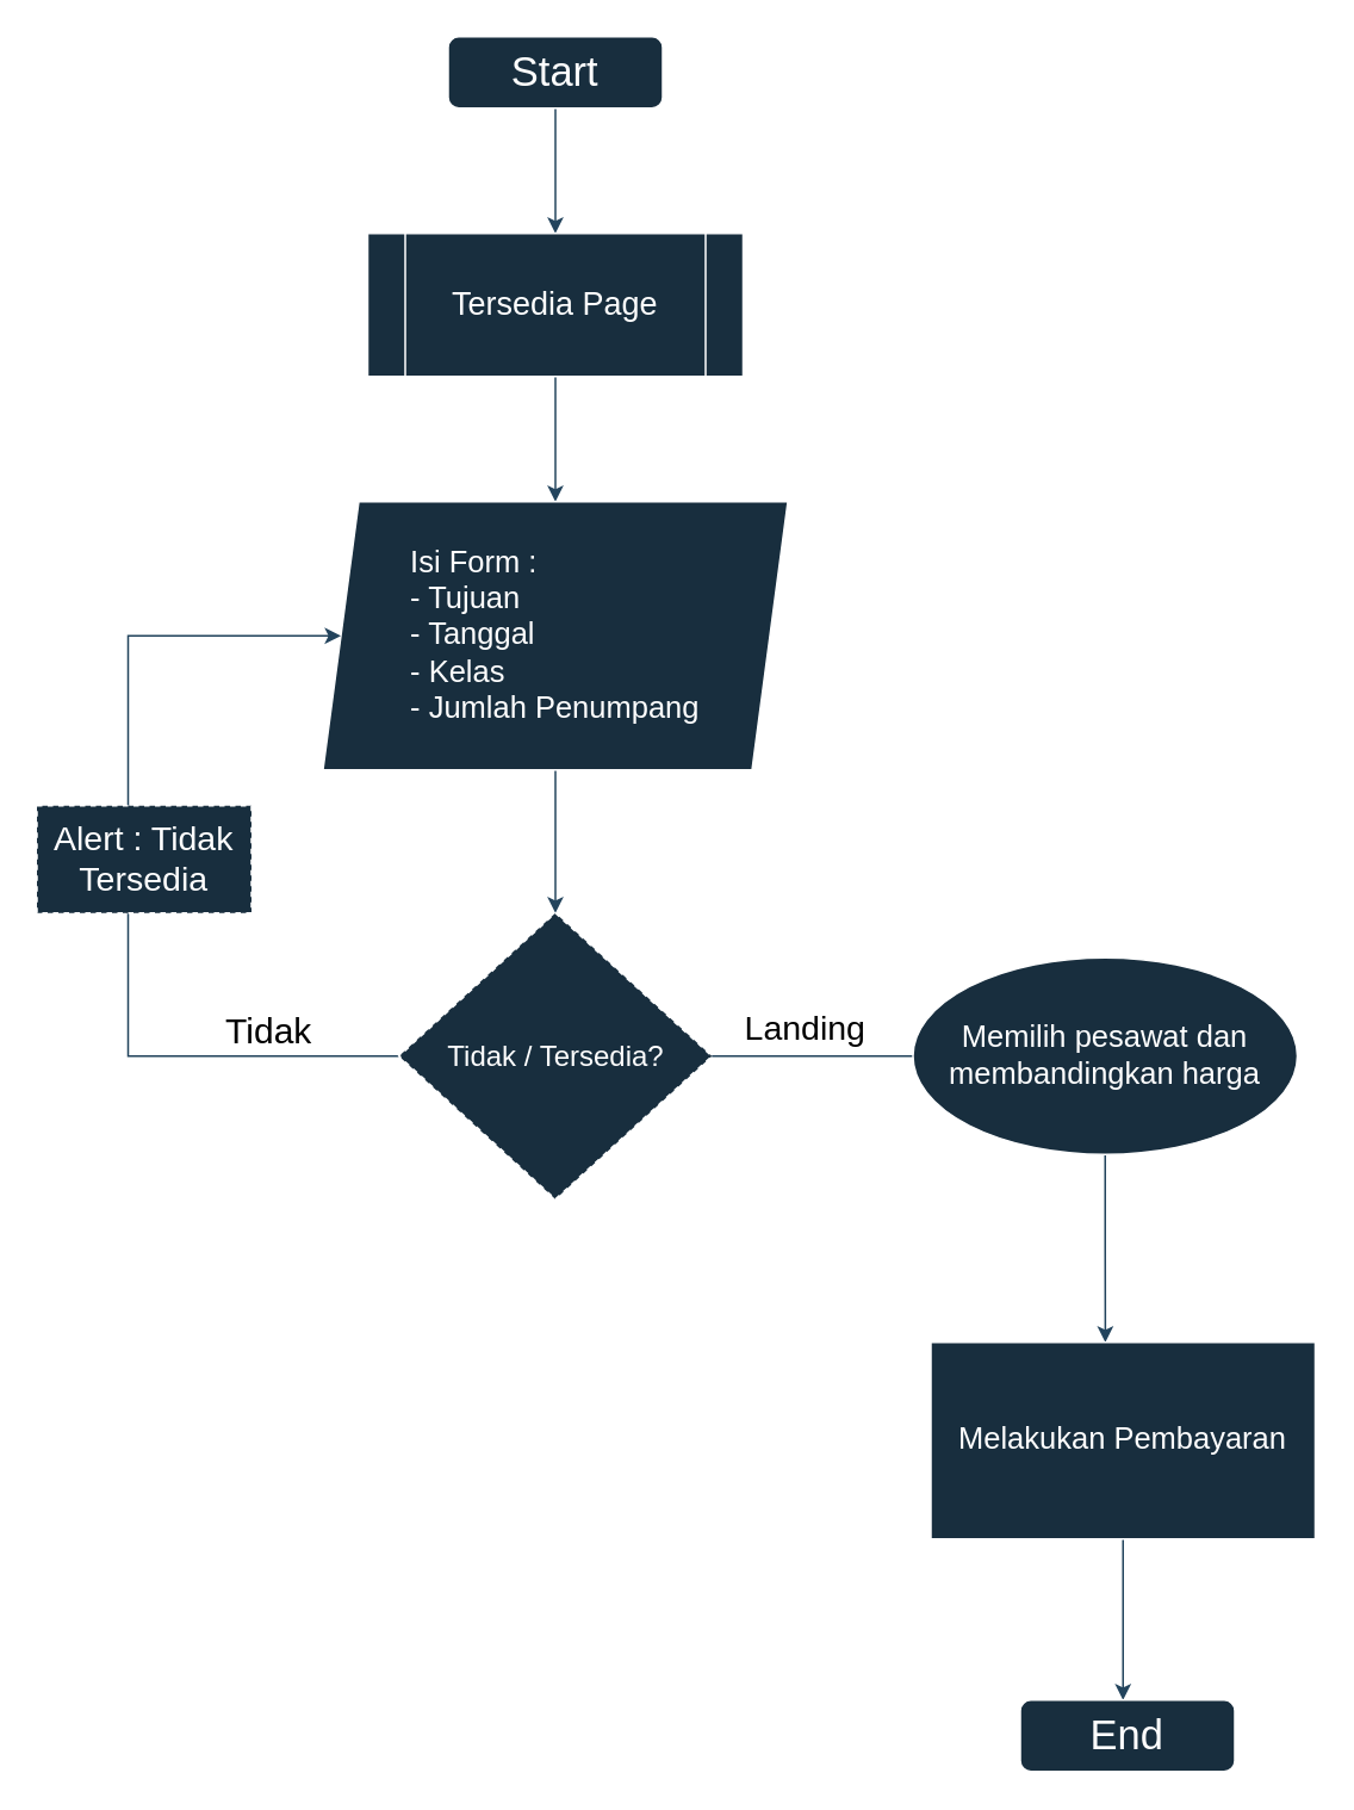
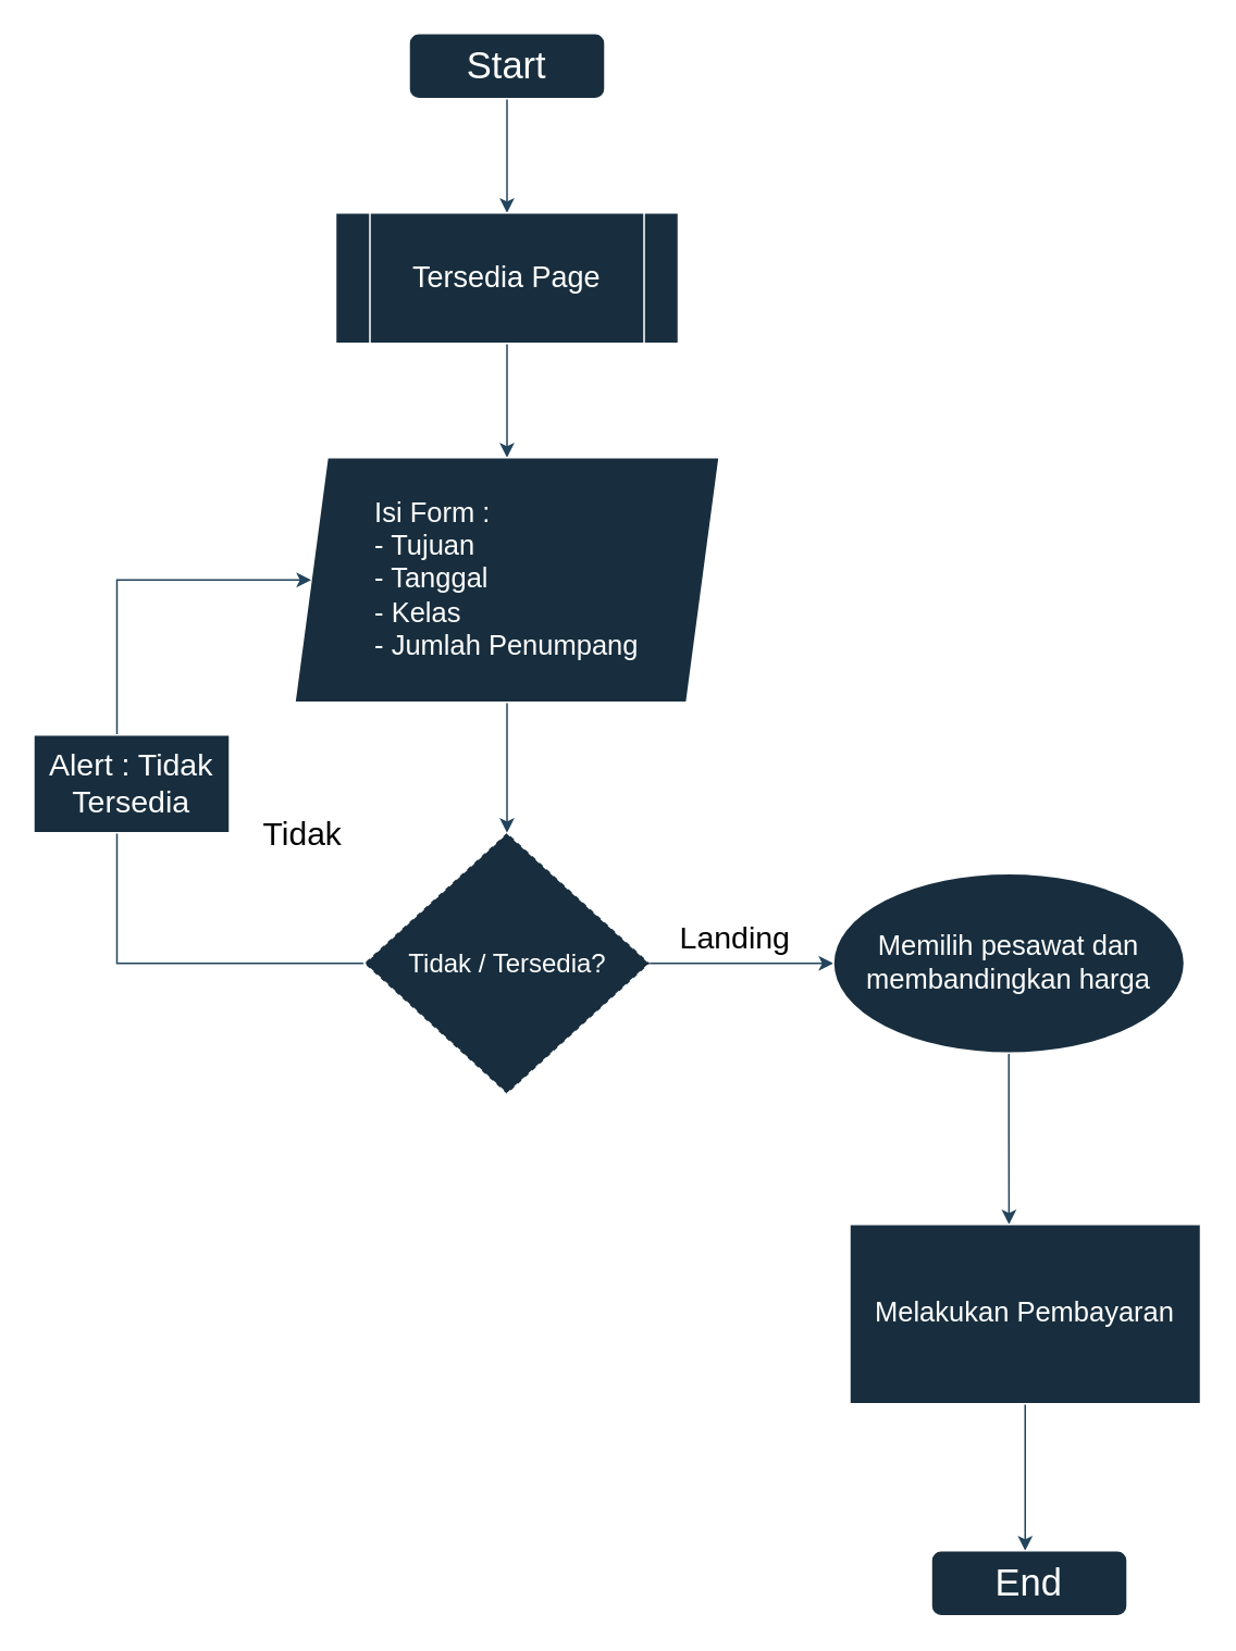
  <mxCell id="0" />
  <mxCell id="1" parent="0" />
  <mxCell id="2" value="" style="edgeStyle=orthogonalEdgeStyle;rounded=0;orthogonalLoop=1;jettySize=auto;html=1;labelBackgroundColor=none;strokeColor=#23445D;fontColor=default;" edge="1" parent="1" source="3"><mxGeometry relative="1" as="geometry"><mxPoint x="310" y="130" as="targetPoint" /></mxGeometry></mxCell>
  <mxCell id="3" value="&lt;font style=&quot;font-size: 23px;&quot;&gt;Start&lt;/font&gt;" style="rounded=1;whiteSpace=wrap;html=1;fontSize=12;glass=0;strokeWidth=1;shadow=0;labelBackgroundColor=none;fillColor=#182E3E;strokeColor=#FFFFFF;fontColor=#FFFFFF;" parent="1" vertex="1"><mxGeometry x="250" y="20" width="120" height="40" as="geometry" /></mxCell>
  <mxCell id="4" value="" style="edgeStyle=orthogonalEdgeStyle;rounded=0;orthogonalLoop=1;jettySize=auto;html=1;labelBackgroundColor=none;strokeColor=#23445D;fontColor=default;" edge="1" parent="1" source="5" target="7"><mxGeometry relative="1" as="geometry" /></mxCell>
  <mxCell id="5" value="&lt;font style=&quot;font-size: 18px;&quot;&gt;Tersedia Page&lt;/font&gt;" style="shape=process;whiteSpace=wrap;html=1;backgroundOutline=1;labelBackgroundColor=none;fillColor=#182E3E;strokeColor=#FFFFFF;fontColor=#FFFFFF;" vertex="1" parent="1"><mxGeometry x="205" y="130" width="210" height="80" as="geometry" /></mxCell>
  <mxCell id="6" value="" style="edgeStyle=orthogonalEdgeStyle;rounded=0;orthogonalLoop=1;jettySize=auto;html=1;labelBackgroundColor=none;strokeColor=#23445D;fontColor=default;" edge="1" parent="1" source="7" target="10"><mxGeometry relative="1" as="geometry" /></mxCell>
  <mxCell id="7" value="&lt;div style=&quot;text-align: left;&quot;&gt;&lt;span style=&quot;font-size: 17px; background-color: initial;&quot;&gt;Isi Form :&lt;/span&gt;&lt;/div&gt;&lt;span style=&quot;font-size: 17px;&quot;&gt;&lt;div style=&quot;text-align: left;&quot;&gt;&lt;span style=&quot;background-color: initial;&quot;&gt;- Tujuan&lt;/span&gt;&lt;/div&gt;&lt;div style=&quot;text-align: left;&quot;&gt;&lt;span style=&quot;background-color: initial;&quot;&gt;- Tanggal&lt;/span&gt;&lt;/div&gt;&lt;div style=&quot;text-align: left;&quot;&gt;&lt;span style=&quot;background-color: initial;&quot;&gt;- Kelas&lt;/span&gt;&lt;/div&gt;&lt;div style=&quot;text-align: left;&quot;&gt;&lt;span style=&quot;background-color: initial;&quot;&gt;- Jumlah Penumpang&lt;/span&gt;&lt;/div&gt;&lt;/span&gt;" style="shape=parallelogram;perimeter=parallelogramPerimeter;whiteSpace=wrap;html=1;fixedSize=1;labelBackgroundColor=none;fillColor=#182E3E;strokeColor=#FFFFFF;fontColor=#FFFFFF;" vertex="1" parent="1"><mxGeometry x="180" y="280" width="260" height="150" as="geometry" /></mxCell>
- <mxCell id="8" value="" style="edgeStyle=orthogonalEdgeStyle;rounded=0;orthogonalLoop=1;jettySize=auto;html=1;labelBackgroundColor=none;strokeColor=#23445D;fontColor=default;endArrow=none;" edge="1" parent="1" source="10" target="12"><mxGeometry relative="1" as="geometry" /></mxCell>
+ <mxCell id="8" value="" style="edgeStyle=orthogonalEdgeStyle;rounded=0;orthogonalLoop=1;jettySize=auto;html=1;labelBackgroundColor=none;strokeColor=#23445D;fontColor=default;" edge="1" parent="1" source="10" target="12"><mxGeometry relative="1" as="geometry" /></mxCell>
  <mxCell id="9" value="" style="edgeStyle=orthogonalEdgeStyle;rounded=0;orthogonalLoop=1;jettySize=auto;html=1;labelBackgroundColor=none;strokeColor=#23445D;fontColor=default;" edge="1" parent="1" source="10" target="7"><mxGeometry relative="1" as="geometry"><mxPoint x="100" y="280" as="targetPoint" /><Array as="points"><mxPoint x="71" y="590" /><mxPoint x="71" y="355" /></Array></mxGeometry></mxCell>
  <mxCell id="10" value="&lt;span style=&quot;font-size: 16px;&quot;&gt;Tidak / Tersedia?&lt;/span&gt;" style="rhombus;whiteSpace=wrap;html=1;labelBackgroundColor=none;fillColor=#182E3E;strokeColor=#FFFFFF;fontColor=#FFFFFF;dashed=1;" vertex="1" parent="1"><mxGeometry x="222.5" y="510" width="175" height="160" as="geometry" /></mxCell>
  <mxCell id="11" value="" style="edgeStyle=orthogonalEdgeStyle;rounded=0;orthogonalLoop=1;jettySize=auto;html=1;labelBackgroundColor=none;strokeColor=#23445D;fontColor=default;" edge="1" parent="1" source="12"><mxGeometry relative="1" as="geometry"><mxPoint x="617.6" y="750" as="targetPoint" /></mxGeometry></mxCell>
  <mxCell id="12" value="&lt;font style=&quot;font-size: 17px;&quot;&gt;Memilih pesawat dan membandingkan harga&lt;/font&gt;" style="ellipse;whiteSpace=wrap;html=1;labelBackgroundColor=none;fillColor=#182E3E;strokeColor=#FFFFFF;fontColor=#FFFFFF;" vertex="1" parent="1"><mxGeometry x="510" y="535" width="215" height="110" as="geometry" /></mxCell>
- <mxCell id="13" value="&lt;font style=&quot;font-size: 19px;&quot;&gt;Alert : Tidak Tersedia&lt;/font&gt;" style="rounded=0;whiteSpace=wrap;html=1;labelBackgroundColor=none;fillColor=#182E3E;strokeColor=#FFFFFF;fontColor=#FFFFFF;dashed=1;" vertex="1" parent="1"><mxGeometry x="20" y="450" width="120" height="60" as="geometry" /></mxCell>
+ <mxCell id="13" value="&lt;font style=&quot;font-size: 19px;&quot;&gt;Alert : Tidak Tersedia&lt;/font&gt;" style="rounded=0;whiteSpace=wrap;html=1;labelBackgroundColor=none;fillColor=#182E3E;strokeColor=#FFFFFF;fontColor=#FFFFFF;" vertex="1" parent="1"><mxGeometry x="20" y="450" width="120" height="60" as="geometry" /></mxCell>
  <mxCell id="14" value="" style="edgeStyle=orthogonalEdgeStyle;rounded=0;orthogonalLoop=1;jettySize=auto;html=1;labelBackgroundColor=none;strokeColor=#23445D;fontColor=default;" edge="1" parent="1" source="15"><mxGeometry relative="1" as="geometry"><mxPoint x="627.5" y="950" as="targetPoint" /></mxGeometry></mxCell>
  <mxCell id="15" value="&lt;font style=&quot;font-size: 17px;&quot;&gt;Melakukan Pembayaran&lt;/font&gt;" style="whiteSpace=wrap;html=1;labelBackgroundColor=none;fillColor=#182E3E;strokeColor=#FFFFFF;fontColor=#FFFFFF;" vertex="1" parent="1"><mxGeometry x="520" y="750" width="215" height="110" as="geometry" /></mxCell>
  <mxCell id="16" value="&lt;font style=&quot;font-size: 23px;&quot;&gt;End&lt;/font&gt;" style="rounded=1;whiteSpace=wrap;html=1;fontSize=12;glass=0;strokeWidth=1;shadow=0;labelBackgroundColor=none;fillColor=#182E3E;strokeColor=#FFFFFF;fontColor=#FFFFFF;" vertex="1" parent="1"><mxGeometry x="570" y="950" width="120" height="40" as="geometry" /></mxCell>
  <mxCell id="17" value="&lt;font style=&quot;font-size: 19px;&quot;&gt;Landing&lt;/font&gt;" style="text;html=1;strokeColor=none;fillColor=none;align=center;verticalAlign=middle;whiteSpace=wrap;rounded=0;labelBackgroundColor=none;fontColor=#000000;" vertex="1" parent="1"><mxGeometry x="420" y="560" width="60" height="30" as="geometry" /></mxCell>
- <mxCell id="18" value="&lt;font style=&quot;font-size: 20px;&quot;&gt;Tidak&lt;/font&gt;" style="text;html=1;strokeColor=none;fillColor=none;align=center;verticalAlign=middle;whiteSpace=wrap;rounded=0;labelBackgroundColor=none;fontColor=#000000;" vertex="1" parent="1"><mxGeometry x="120" y="560" width="60" height="30" as="geometry" /></mxCell>
+ <mxCell id="18" value="&lt;font style=&quot;font-size: 20px;&quot;&gt;Tidak&lt;/font&gt;" style="text;html=1;strokeColor=none;fillColor=none;align=center;verticalAlign=middle;whiteSpace=wrap;rounded=0;labelBackgroundColor=none;fontColor=#000000;" vertex="1" parent="1"><mxGeometry x="155" y="495" width="60" height="30" as="geometry" /></mxCell>
